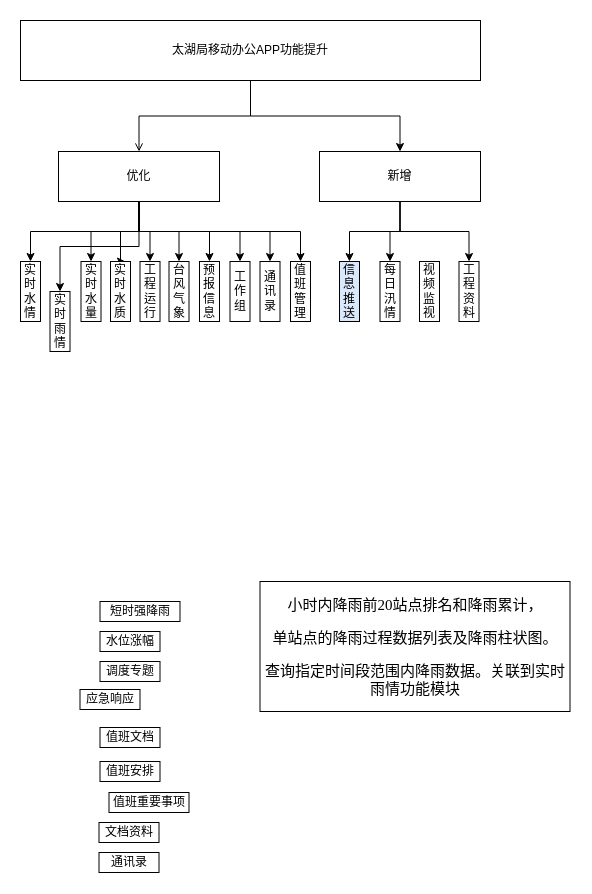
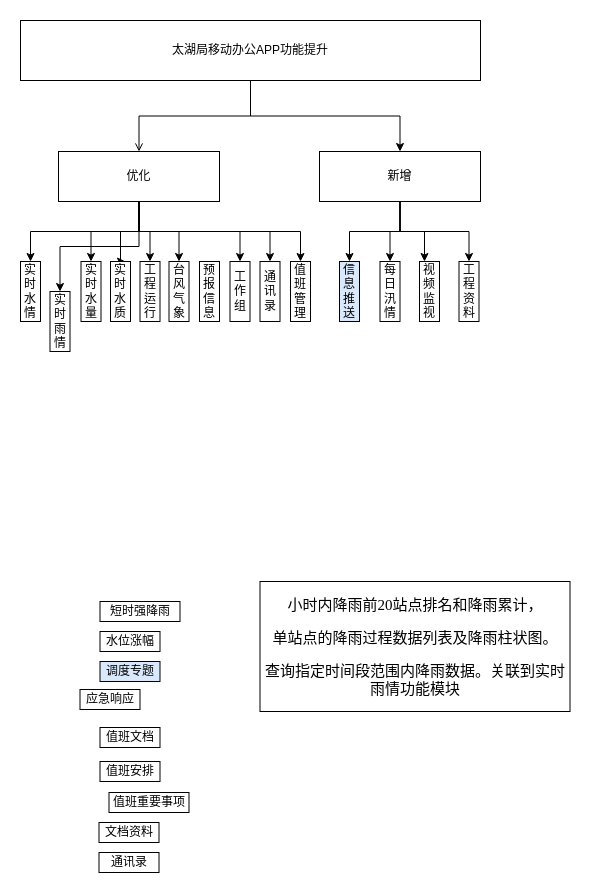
  <mxCell id="0" />
  <mxCell id="1" parent="0" />
  <mxCell id="2" style="edgeStyle=orthogonalEdgeStyle;rounded=0;orthogonalLoop=1;jettySize=auto;html=1;entryX=0.5;entryY=0;entryDx=0;entryDy=0;" parent="1" source="12" target="18" edge="1"><mxGeometry relative="1" as="geometry" /></mxCell>
  <mxCell id="3" style="edgeStyle=orthogonalEdgeStyle;rounded=0;orthogonalLoop=1;jettySize=auto;html=1;entryX=0.5;entryY=0;entryDx=0;entryDy=0;" parent="1" source="12" target="17" edge="1"><mxGeometry relative="1" as="geometry"><Array as="points"><mxPoint x="139" y="231" /><mxPoint x="30" y="231" /></Array></mxGeometry></mxCell>
  <mxCell id="4" style="edgeStyle=orthogonalEdgeStyle;rounded=0;orthogonalLoop=1;jettySize=auto;html=1;entryX=0.5;entryY=0;entryDx=0;entryDy=0;" parent="1" source="12" target="16" edge="1"><mxGeometry relative="1" as="geometry" /></mxCell>
  <mxCell id="5" style="edgeStyle=orthogonalEdgeStyle;rounded=0;orthogonalLoop=1;jettySize=auto;html=1;entryX=0.5;entryY=0;entryDx=0;entryDy=0;" parent="1" source="12" target="19" edge="1"><mxGeometry relative="1" as="geometry" /></mxCell>
  <mxCell id="6" style="edgeStyle=orthogonalEdgeStyle;rounded=0;orthogonalLoop=1;jettySize=auto;html=1;entryX=0.5;entryY=0;entryDx=0;entryDy=0;" parent="1" source="12" target="20" edge="1"><mxGeometry relative="1" as="geometry" /></mxCell>
- <mxCell id="7" style="edgeStyle=orthogonalEdgeStyle;rounded=0;orthogonalLoop=1;jettySize=auto;html=1;entryX=0.5;entryY=0;entryDx=0;entryDy=0;" parent="1" source="12" target="21" edge="1"><mxGeometry relative="1" as="geometry"><Array as="points"><mxPoint x="139" y="231" /><mxPoint x="209" y="231" /></Array></mxGeometry></mxCell>
  <mxCell id="8" style="edgeStyle=orthogonalEdgeStyle;rounded=0;orthogonalLoop=1;jettySize=auto;html=1;entryX=0.5;entryY=0;entryDx=0;entryDy=0;" parent="1" source="12" target="41" edge="1"><mxGeometry relative="1" as="geometry"><Array as="points"><mxPoint x="139" y="231" /><mxPoint x="270" y="231" /></Array></mxGeometry></mxCell>
  <mxCell id="9" style="edgeStyle=orthogonalEdgeStyle;rounded=0;orthogonalLoop=1;jettySize=auto;html=1;entryX=0.5;entryY=0;entryDx=0;entryDy=0;" edge="1" parent="1" source="12" target="43"><mxGeometry relative="1" as="geometry"><Array as="points"><mxPoint x="139" y="231" /><mxPoint x="240" y="231" /></Array></mxGeometry></mxCell>
  <mxCell id="10" style="edgeStyle=orthogonalEdgeStyle;rounded=0;orthogonalLoop=1;jettySize=auto;html=1;entryX=0.5;entryY=0;entryDx=0;entryDy=0;" edge="1" parent="1" source="12" target="44"><mxGeometry relative="1" as="geometry"><Array as="points"><mxPoint x="139" y="231" /><mxPoint x="300" y="231" /></Array></mxGeometry></mxCell>
  <mxCell id="11" style="edgeStyle=orthogonalEdgeStyle;rounded=0;orthogonalLoop=1;jettySize=auto;html=1;entryX=0.75;entryY=0;entryDx=0;entryDy=0;" edge="1" parent="1" source="12" target="42"><mxGeometry relative="1" as="geometry"><Array as="points"><mxPoint x="139" y="231" /><mxPoint x="120" y="231" /><mxPoint x="120" y="261" /></Array></mxGeometry></mxCell>
  <mxCell id="12" value="优化" style="rounded=0;whiteSpace=wrap;html=1;" parent="1" vertex="1"><mxGeometry x="58" y="151" width="161" height="50" as="geometry" /></mxCell>
  <mxCell id="13" value="工程资料" style="rounded=0;whiteSpace=wrap;html=1;" parent="1" vertex="1"><mxGeometry x="458.5" y="261" width="20" height="60" as="geometry" /></mxCell>
  <mxCell id="14" value="视频监视" style="rounded=0;whiteSpace=wrap;html=1;" parent="1" vertex="1"><mxGeometry x="419" y="261" width="20" height="60" as="geometry" /></mxCell>
  <mxCell id="15" value="每日汛情" style="rounded=0;whiteSpace=wrap;html=1;" parent="1" vertex="1"><mxGeometry x="379.5" y="261" width="20" height="60" as="geometry" /></mxCell>
  <mxCell id="16" value="实时水量" style="rounded=0;whiteSpace=wrap;html=1;" parent="1" vertex="1"><mxGeometry x="80.5" y="261" width="20" height="60" as="geometry" /></mxCell>
  <mxCell id="17" value="实时水情" style="rounded=0;whiteSpace=wrap;html=1;" parent="1" vertex="1"><mxGeometry x="20" y="261" width="20" height="60" as="geometry" /></mxCell>
  <mxCell id="18" value="实时雨情" style="rounded=0;whiteSpace=wrap;html=1;" parent="1" vertex="1"><mxGeometry x="49.5" y="291" width="20" height="60" as="geometry" /></mxCell>
  <mxCell id="19" value="工程运行" style="rounded=0;whiteSpace=wrap;html=1;" parent="1" vertex="1"><mxGeometry x="139.5" y="261" width="20" height="60" as="geometry" /></mxCell>
  <mxCell id="20" value="台风气象" style="rounded=0;whiteSpace=wrap;html=1;" parent="1" vertex="1"><mxGeometry x="168.5" y="261" width="20" height="60" as="geometry" /></mxCell>
  <mxCell id="21" value="预报信息" style="rounded=0;whiteSpace=wrap;html=1;" parent="1" vertex="1"><mxGeometry x="199" y="261" width="20" height="60" as="geometry" /></mxCell>
  <mxCell id="22" value="信息推送" style="rounded=0;whiteSpace=wrap;html=1;fillColor=#dae8fc;" parent="1" vertex="1"><mxGeometry x="339" y="261" width="20" height="60" as="geometry" /></mxCell>
  <mxCell id="23" value="短时强降雨" style="rounded=0;whiteSpace=wrap;html=1;" parent="1" vertex="1"><mxGeometry x="99.5" y="601" width="80" height="20" as="geometry" /></mxCell>
  <mxCell id="24" value="通讯录" style="rounded=0;whiteSpace=wrap;html=1;" parent="1" vertex="1"><mxGeometry x="98.5" y="852" width="60" height="20" as="geometry" /></mxCell>
  <mxCell id="25" value="文档资料" style="rounded=0;whiteSpace=wrap;html=1;" parent="1" vertex="1"><mxGeometry x="98.5" y="822" width="60" height="20" as="geometry" /></mxCell>
  <mxCell id="26" value="值班重要事项" style="rounded=0;whiteSpace=wrap;html=1;" parent="1" vertex="1"><mxGeometry x="108.5" y="792" width="80" height="20" as="geometry" /></mxCell>
  <mxCell id="27" value="值班安排" style="rounded=0;whiteSpace=wrap;html=1;" parent="1" vertex="1"><mxGeometry x="99.5" y="761" width="60" height="20" as="geometry" /></mxCell>
  <mxCell id="28" value="值班文档" style="rounded=0;whiteSpace=wrap;html=1;" parent="1" vertex="1"><mxGeometry x="99.5" y="727" width="60" height="20" as="geometry" /></mxCell>
  <mxCell id="29" value="应急响应" style="rounded=0;whiteSpace=wrap;html=1;" parent="1" vertex="1"><mxGeometry x="79.5" y="689" width="60" height="20" as="geometry" /></mxCell>
- <mxCell id="30" value="调度专题" style="rounded=0;whiteSpace=wrap;html=1;" parent="1" vertex="1"><mxGeometry x="99.5" y="661" width="60" height="20" as="geometry" /></mxCell>
+ <mxCell id="30" value="调度专题" style="rounded=0;whiteSpace=wrap;html=1;fillColor=#dae8fc;" parent="1" vertex="1"><mxGeometry x="99.5" y="661" width="60" height="20" as="geometry" /></mxCell>
  <mxCell id="31" value="水位涨幅" style="rounded=0;whiteSpace=wrap;html=1;" parent="1" vertex="1"><mxGeometry x="99.5" y="631" width="60" height="20" as="geometry" /></mxCell>
  <mxCell id="32" value="&lt;p class=&quot;MsoNormal&quot; style=&quot;font-size: 15px&quot;&gt;&lt;font style=&quot;font-size: 15px&quot;&gt;&lt;font face=&quot;仿宋_GB2312&quot; style=&quot;font-size: 15px&quot;&gt;小时内降雨前&lt;/font&gt;&lt;font face=&quot;Times New Roman&quot; style=&quot;font-size: 15px&quot;&gt;20&lt;/font&gt;&lt;font face=&quot;仿宋_GB2312&quot; style=&quot;font-size: 15px&quot;&gt;站点排名和降雨累计，&lt;/font&gt;&lt;/font&gt;&lt;/p&gt;&lt;p class=&quot;MsoNormal&quot; style=&quot;font-size: 15px&quot;&gt;&lt;font style=&quot;font-size: 15px&quot;&gt;&lt;font face=&quot;仿宋_GB2312&quot; style=&quot;font-size: 15px&quot;&gt;单站点的降雨过程数据列表及降雨柱状图。&lt;/font&gt;&lt;span style=&quot;font-family: &amp;#34;times new roman&amp;#34;&quot;&gt;&lt;/span&gt;&lt;/font&gt;&lt;/p&gt;&lt;p class=&quot;MsoNormal&quot; style=&quot;font-size: 15px&quot;&gt;&lt;font style=&quot;font-size: 15px&quot;&gt;&lt;font face=&quot;仿宋_GB2312&quot; style=&quot;font-size: 15px&quot;&gt;查询指定时间段范围内降雨数据&lt;/font&gt;&lt;font face=&quot;仿宋_GB2312&quot; style=&quot;font-size: 15px&quot;&gt;。&lt;/font&gt;&lt;/font&gt;&lt;span&gt;关联到实时雨情功能模块&lt;/span&gt;&lt;/p&gt;" style="rounded=0;whiteSpace=wrap;html=1;" parent="1" vertex="1"><mxGeometry x="259.5" y="581" width="310" height="130" as="geometry" /></mxCell>
  <mxCell id="33" style="edgeStyle=orthogonalEdgeStyle;rounded=0;orthogonalLoop=1;jettySize=auto;html=1;endArrow=open;" parent="1" source="35" target="12" edge="1"><mxGeometry relative="1" as="geometry" /></mxCell>
  <mxCell id="34" style="edgeStyle=orthogonalEdgeStyle;rounded=0;orthogonalLoop=1;jettySize=auto;html=1;entryX=0.5;entryY=0;entryDx=0;entryDy=0;" parent="1" source="35" target="40" edge="1"><mxGeometry relative="1" as="geometry" /></mxCell>
  <mxCell id="35" value="太湖局移动办公APP功能提升" style="rounded=0;whiteSpace=wrap;html=1;" parent="1" vertex="1"><mxGeometry x="20" y="20" width="460" height="60" as="geometry" /></mxCell>
  <mxCell id="36" style="edgeStyle=orthogonalEdgeStyle;rounded=0;orthogonalLoop=1;jettySize=auto;html=1;entryX=0.5;entryY=0;entryDx=0;entryDy=0;" parent="1" source="40" target="22" edge="1"><mxGeometry relative="1" as="geometry" /></mxCell>
  <mxCell id="37" style="edgeStyle=orthogonalEdgeStyle;rounded=0;orthogonalLoop=1;jettySize=auto;html=1;entryX=0.5;entryY=0;entryDx=0;entryDy=0;" parent="1" source="40" target="15" edge="1"><mxGeometry relative="1" as="geometry" /></mxCell>
+ <mxCell id="38" style="edgeStyle=orthogonalEdgeStyle;rounded=0;orthogonalLoop=1;jettySize=auto;html=1;entryX=0.25;entryY=0;entryDx=0;entryDy=0;" parent="1" source="40" target="14" edge="1"><mxGeometry relative="1" as="geometry" /></mxCell>
  <mxCell id="39" style="edgeStyle=orthogonalEdgeStyle;rounded=0;orthogonalLoop=1;jettySize=auto;html=1;entryX=0.5;entryY=0;entryDx=0;entryDy=0;" parent="1" source="40" target="13" edge="1"><mxGeometry relative="1" as="geometry" /></mxCell>
  <mxCell id="40" value="新增" style="rounded=0;whiteSpace=wrap;html=1;" parent="1" vertex="1"><mxGeometry x="319" y="151" width="161" height="50" as="geometry" /></mxCell>
  <mxCell id="41" value="通讯录" style="rounded=0;whiteSpace=wrap;html=1;" parent="1" vertex="1"><mxGeometry x="259.5" y="261" width="20" height="60" as="geometry" /></mxCell>
  <mxCell id="42" value="实时水质" style="rounded=0;whiteSpace=wrap;html=1;" vertex="1" parent="1"><mxGeometry x="110" y="261" width="20" height="60" as="geometry" /></mxCell>
  <mxCell id="43" value="工作组" style="rounded=0;whiteSpace=wrap;html=1;" vertex="1" parent="1"><mxGeometry x="229.5" y="261" width="20" height="60" as="geometry" /></mxCell>
  <mxCell id="44" value="值班管理" style="rounded=0;whiteSpace=wrap;html=1;" vertex="1" parent="1"><mxGeometry x="290" y="261" width="20" height="60" as="geometry" /></mxCell>
